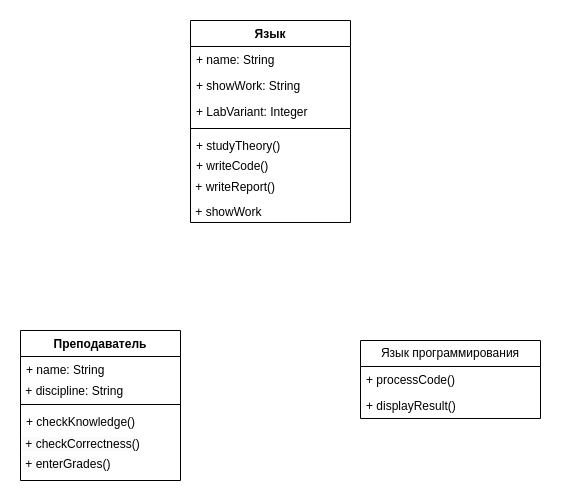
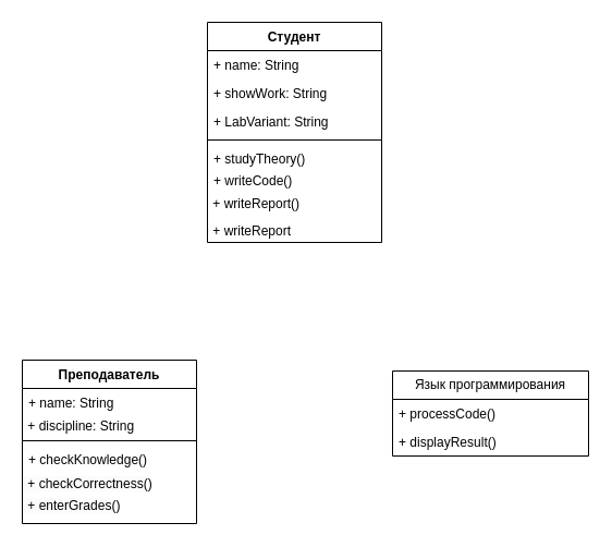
  <mxCell id="0" />
  <mxCell id="1" parent="0" />
- <mxCell id="2" value="Язык" style="swimlane;fontStyle=1;align=center;verticalAlign=top;childLayout=stackLayout;horizontal=1;startSize=26;horizontalStack=0;resizeParent=1;resizeParentMax=0;resizeLast=0;collapsible=1;marginBottom=0;whiteSpace=wrap;html=1;" vertex="1" parent="1"><mxGeometry x="190" y="20" width="160" height="202" as="geometry" /></mxCell>
+ <mxCell id="2" value="Студент" style="swimlane;fontStyle=1;align=center;verticalAlign=top;childLayout=stackLayout;horizontal=1;startSize=26;horizontalStack=0;resizeParent=1;resizeParentMax=0;resizeLast=0;collapsible=1;marginBottom=0;whiteSpace=wrap;html=1;" vertex="1" parent="1"><mxGeometry x="190" y="20" width="160" height="202" as="geometry" /></mxCell>
  <mxCell id="3" value="+ name: String" style="text;strokeColor=none;fillColor=none;align=left;verticalAlign=top;spacingLeft=4;spacingRight=4;overflow=hidden;rotatable=0;points=[[0,0.5],[1,0.5]];portConstraint=eastwest;whiteSpace=wrap;html=1;" vertex="1" parent="2"><mxGeometry y="26" width="160" height="26" as="geometry" /></mxCell>
  <mxCell id="4" value="+ showWork: String" style="text;strokeColor=none;fillColor=none;align=left;verticalAlign=top;spacingLeft=4;spacingRight=4;overflow=hidden;rotatable=0;points=[[0,0.5],[1,0.5]];portConstraint=eastwest;whiteSpace=wrap;html=1;" vertex="1" parent="2"><mxGeometry y="52" width="160" height="26" as="geometry" /></mxCell>
- <mxCell id="5" value="+ LabVariant: Integer" style="text;strokeColor=none;fillColor=none;align=left;verticalAlign=top;spacingLeft=4;spacingRight=4;overflow=hidden;rotatable=0;points=[[0,0.5],[1,0.5]];portConstraint=eastwest;whiteSpace=wrap;html=1;" vertex="1" parent="2"><mxGeometry y="78" width="160" height="26" as="geometry" /></mxCell>
+ <mxCell id="5" value="+ LabVariant: String" style="text;strokeColor=none;fillColor=none;align=left;verticalAlign=top;spacingLeft=4;spacingRight=4;overflow=hidden;rotatable=0;points=[[0,0.5],[1,0.5]];portConstraint=eastwest;whiteSpace=wrap;html=1;" vertex="1" parent="2"><mxGeometry y="78" width="160" height="26" as="geometry" /></mxCell>
  <mxCell id="6" value="" style="line;strokeWidth=1;fillColor=none;align=left;verticalAlign=middle;spacingTop=-1;spacingLeft=3;spacingRight=3;rotatable=0;labelPosition=right;points=[];portConstraint=eastwest;strokeColor=inherit;" vertex="1" parent="2"><mxGeometry y="104" width="160" height="8" as="geometry" /></mxCell>
  <mxCell id="7" value="+ studyTheory()" style="text;strokeColor=none;fillColor=none;align=left;verticalAlign=top;spacingLeft=4;spacingRight=4;overflow=hidden;rotatable=0;points=[[0,0.5],[1,0.5]];portConstraint=eastwest;whiteSpace=wrap;html=1;" vertex="1" parent="2"><mxGeometry y="112" width="160" height="20" as="geometry" /></mxCell>
  <mxCell id="8" value="+ writeCode()" style="text;strokeColor=none;fillColor=none;align=left;verticalAlign=top;spacingLeft=4;spacingRight=4;overflow=hidden;rotatable=0;points=[[0,0.5],[1,0.5]];portConstraint=eastwest;whiteSpace=wrap;html=1;" vertex="1" parent="2"><mxGeometry y="132" width="160" height="20" as="geometry" /></mxCell>
  <mxCell id="9" value="&amp;nbsp;+ writeReport()" style="text;html=1;align=left;verticalAlign=middle;whiteSpace=wrap;rounded=0;" vertex="1" parent="2"><mxGeometry y="152" width="160" height="30" as="geometry" /></mxCell>
- <mxCell id="10" value="&amp;nbsp;+ showWork" style="text;html=1;align=left;verticalAlign=middle;whiteSpace=wrap;rounded=0;" vertex="1" parent="2"><mxGeometry y="182" width="160" height="20" as="geometry" /></mxCell>
+ <mxCell id="10" value="&amp;nbsp;+ writeReport" style="text;html=1;align=left;verticalAlign=middle;whiteSpace=wrap;rounded=0;" vertex="1" parent="2"><mxGeometry y="182" width="160" height="20" as="geometry" /></mxCell>
  <mxCell id="11" value="Язык программирования" style="swimlane;fontStyle=0;childLayout=stackLayout;horizontal=1;startSize=26;fillColor=none;horizontalStack=0;resizeParent=1;resizeParentMax=0;resizeLast=0;collapsible=1;marginBottom=0;whiteSpace=wrap;html=1;" vertex="1" parent="1"><mxGeometry x="360" y="340" width="180" height="78" as="geometry" /></mxCell>
  <mxCell id="12" value="+ processCode()" style="text;strokeColor=none;fillColor=none;align=left;verticalAlign=top;spacingLeft=4;spacingRight=4;overflow=hidden;rotatable=0;points=[[0,0.5],[1,0.5]];portConstraint=eastwest;whiteSpace=wrap;html=1;" vertex="1" parent="11"><mxGeometry y="26" width="180" height="26" as="geometry" /></mxCell>
  <mxCell id="13" value="+ displayResult()" style="text;strokeColor=none;fillColor=none;align=left;verticalAlign=top;spacingLeft=4;spacingRight=4;overflow=hidden;rotatable=0;points=[[0,0.5],[1,0.5]];portConstraint=eastwest;whiteSpace=wrap;html=1;" vertex="1" parent="11"><mxGeometry y="52" width="180" height="26" as="geometry" /></mxCell>
  <mxCell id="14" value="Преподаватель" style="swimlane;fontStyle=1;align=center;verticalAlign=top;childLayout=stackLayout;horizontal=1;startSize=26;horizontalStack=0;resizeParent=1;resizeParentMax=0;resizeLast=0;collapsible=1;marginBottom=0;whiteSpace=wrap;html=1;" vertex="1" parent="1"><mxGeometry x="20" y="330" width="160" height="150" as="geometry" /></mxCell>
  <mxCell id="15" value="+ name: String" style="text;strokeColor=none;fillColor=none;align=left;verticalAlign=top;spacingLeft=4;spacingRight=4;overflow=hidden;rotatable=0;points=[[0,0.5],[1,0.5]];portConstraint=eastwest;whiteSpace=wrap;html=1;" vertex="1" parent="14"><mxGeometry y="26" width="160" height="26" as="geometry" /></mxCell>
  <mxCell id="16" value="&amp;nbsp;+ discipline: String" style="text;html=1;align=left;verticalAlign=middle;whiteSpace=wrap;rounded=0;" vertex="1" parent="14"><mxGeometry y="52" width="160" height="18" as="geometry" /></mxCell>
  <mxCell id="17" value="" style="line;strokeWidth=1;fillColor=none;align=left;verticalAlign=middle;spacingTop=-1;spacingLeft=3;spacingRight=3;rotatable=0;labelPosition=right;points=[];portConstraint=eastwest;strokeColor=inherit;" vertex="1" parent="14"><mxGeometry y="70" width="160" height="8" as="geometry" /></mxCell>
  <mxCell id="18" value="+ checkKnowledge()" style="text;strokeColor=none;fillColor=none;align=left;verticalAlign=top;spacingLeft=4;spacingRight=4;overflow=hidden;rotatable=0;points=[[0,0.5],[1,0.5]];portConstraint=eastwest;whiteSpace=wrap;html=1;" vertex="1" parent="14"><mxGeometry y="78" width="160" height="22" as="geometry" /></mxCell>
  <mxCell id="19" value="&lt;span style=&quot;color: rgb(0, 0, 0); font-family: Helvetica; font-size: 12px; font-style: normal; font-variant-ligatures: normal; font-variant-caps: normal; font-weight: 400; letter-spacing: normal; orphans: 2; text-align: left; text-indent: 0px; text-transform: none; widows: 2; word-spacing: 0px; -webkit-text-stroke-width: 0px; white-space: normal; background-color: rgb(251, 251, 251); text-decoration-thickness: initial; text-decoration-style: initial; text-decoration-color: initial; display: inline !important; float: none;&quot;&gt;&amp;nbsp;+ checkCorrectness()&lt;/span&gt;" style="text;whiteSpace=wrap;html=1;" vertex="1" parent="14"><mxGeometry y="100" width="160" height="20" as="geometry" /></mxCell>
  <mxCell id="20" value="&lt;span style=&quot;color: rgb(0, 0, 0); font-family: Helvetica; font-size: 12px; font-style: normal; font-variant-ligatures: normal; font-variant-caps: normal; font-weight: 400; letter-spacing: normal; orphans: 2; text-align: left; text-indent: 0px; text-transform: none; widows: 2; word-spacing: 0px; -webkit-text-stroke-width: 0px; white-space: normal; background-color: rgb(251, 251, 251); text-decoration-thickness: initial; text-decoration-style: initial; text-decoration-color: initial; display: inline !important; float: none;&quot;&gt;&amp;nbsp;+ enterGrades()&lt;/span&gt;" style="text;whiteSpace=wrap;html=1;" vertex="1" parent="14"><mxGeometry y="120" width="160" height="30" as="geometry" /></mxCell>
